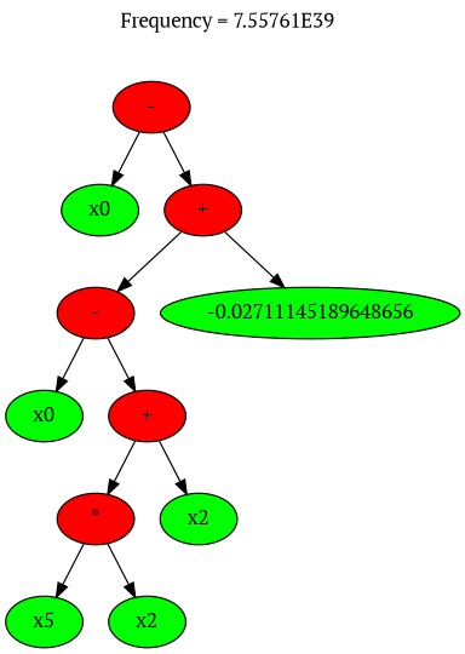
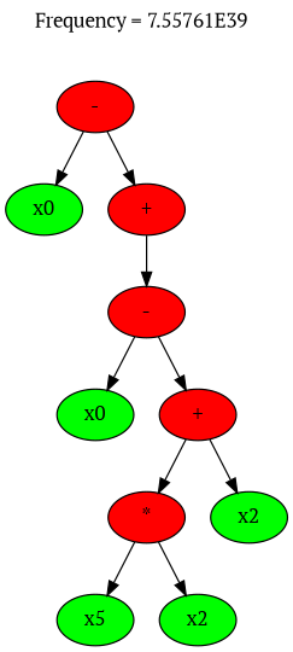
  strict digraph {
    label=<Frequency = 7.55761E39  <br/> <br/> <br/>>
    labelloc=t
    fontname="PT Serif"
    node [fillcolor="#00ff00" style=filled fontname="PT Serif"]
    edge [fontname="PT Serif"]
    n1 [fillcolor="#ff0000" label="-"]
    n2 [label=x0]
    n3 [fillcolor="#ff0000" label="+"]
    n4 [fillcolor="#ff0000" label="-"]
-   n5 [label=-0.02711145189648656]
    n6 [label=x0]
    n7 [fillcolor="#ff0000" label="+"]
    n8 [fillcolor="#ff0000" label="*"]
    n9 [label=x2]
    n10 [label=x5]
    n11 [label=x2]
    n1 -> n2
    n1 -> n3
    n3 -> n4
-   n3 -> n5
    n4 -> n6
    n4 -> n7
    n7 -> n8
    n7 -> n9
    n8 -> n10
    n8 -> n11
  }
